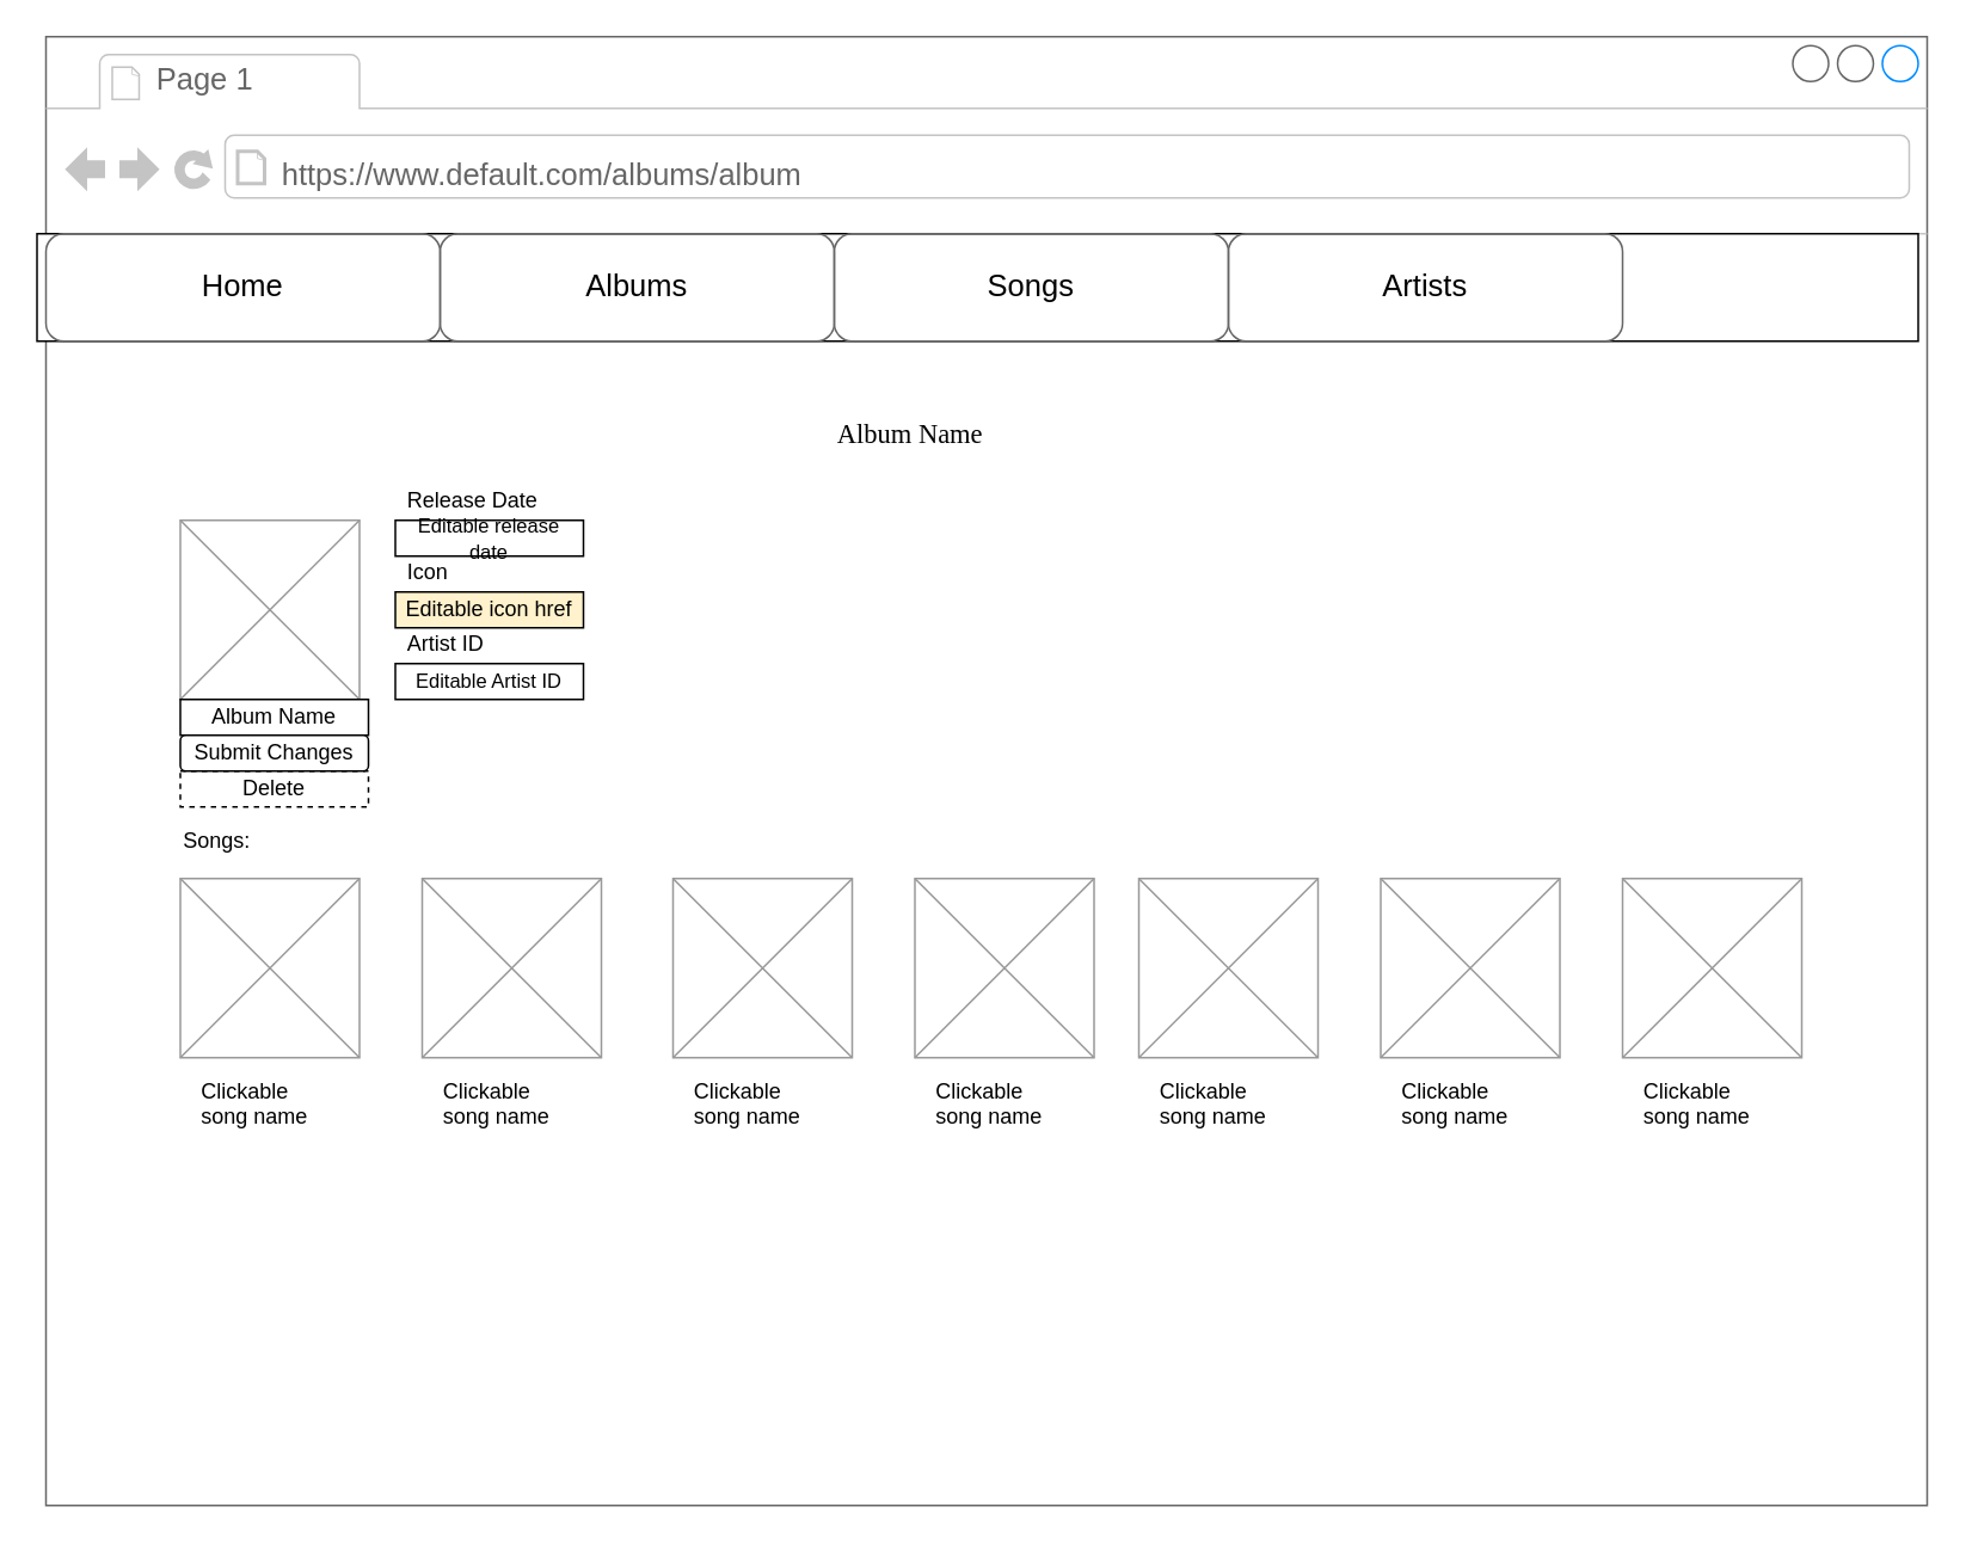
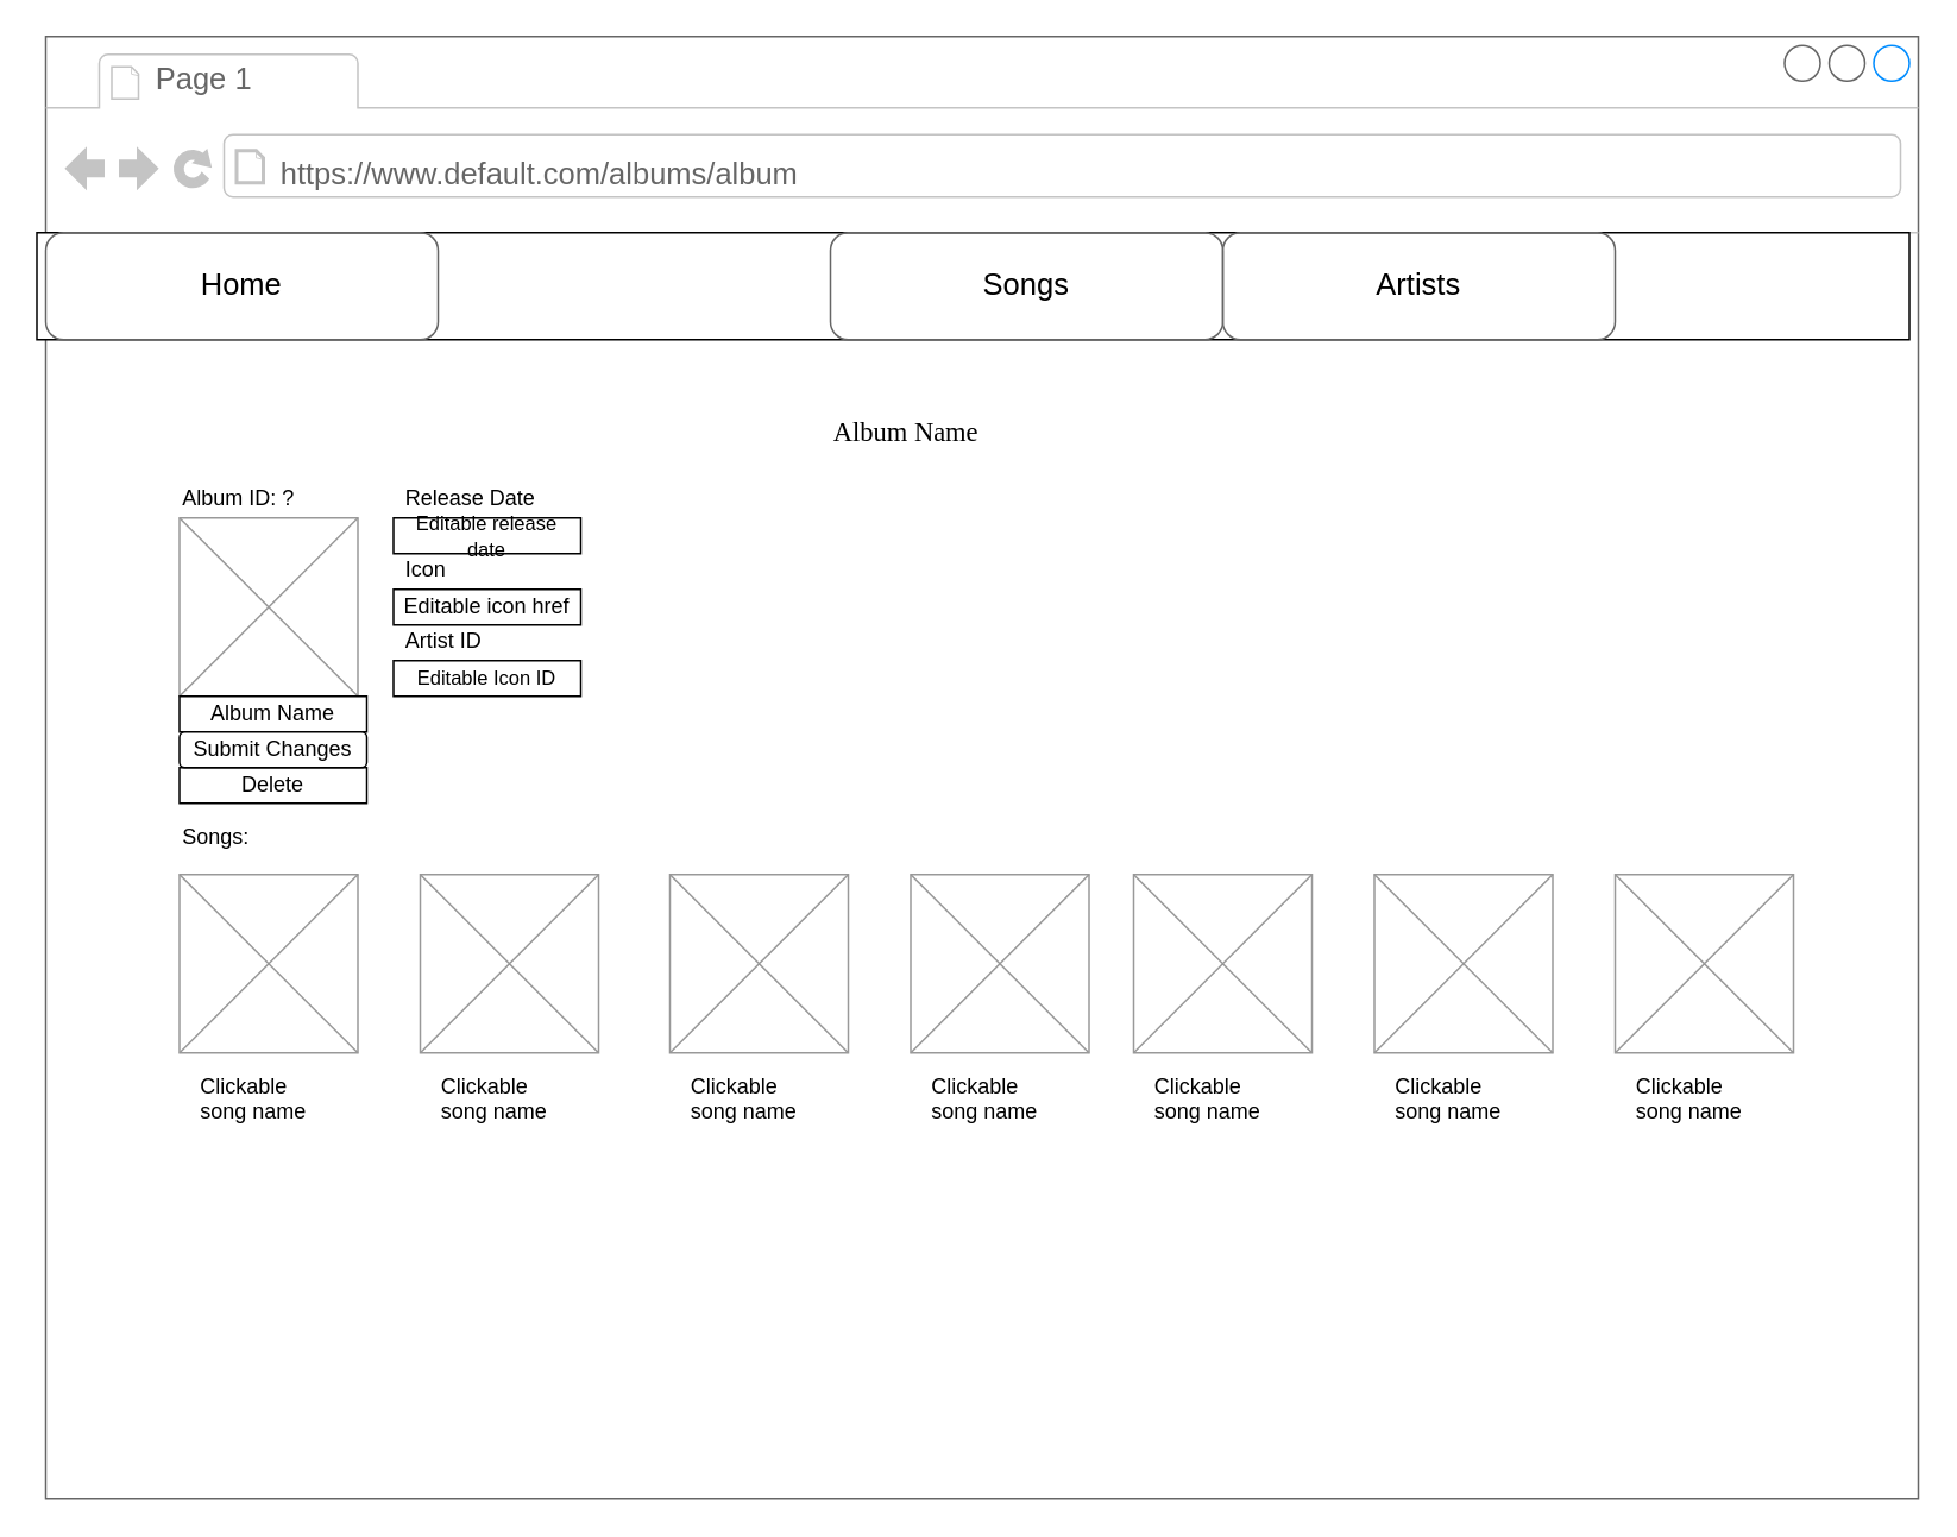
  <mxCell id="0" />
  <mxCell id="1" parent="0" />
  <mxCell id="2" value="" style="strokeWidth=1;shadow=0;dashed=0;align=center;html=1;shape=mxgraph.mockup.containers.browserWindow;rSize=0;strokeColor=#666666;mainText=,;recursiveResize=0;rounded=0;labelBackgroundColor=none;fontFamily=Verdana;fontSize=12" parent="1" vertex="1"><mxGeometry x="25" y="20" width="1050" height="820" as="geometry" /></mxCell>
  <mxCell id="3" value="Page 1" style="strokeWidth=1;shadow=0;dashed=0;align=center;html=1;shape=mxgraph.mockup.containers.anchor;fontSize=17;fontColor=#666666;align=left;" parent="2" vertex="1"><mxGeometry x="60" y="12" width="110" height="26" as="geometry" /></mxCell>
  <mxCell id="4" value="&lt;div&gt;https://www.default.com/albums/album&lt;/div&gt;" style="strokeWidth=1;shadow=0;dashed=0;align=center;html=1;shape=mxgraph.mockup.containers.anchor;rSize=0;fontSize=17;fontColor=#666666;align=left;" parent="2" vertex="1"><mxGeometry x="130" y="60" width="415" height="35" as="geometry" /></mxCell>
  <mxCell id="5" value="Album Name" style="text;html=1;points=[];align=left;verticalAlign=top;spacingTop=-4;fontSize=15;fontFamily=Verdana" parent="2" vertex="1"><mxGeometry x="440" y="210" width="170" height="30" as="geometry" /></mxCell>
  <mxCell id="6" value="" style="rounded=0;whiteSpace=wrap;html=1;" parent="2" vertex="1"><mxGeometry x="-5" y="110" width="1050" height="60" as="geometry" /></mxCell>
  <mxCell id="7" value="&lt;div&gt;Home&lt;/div&gt;" style="strokeWidth=1;shadow=0;dashed=0;align=center;html=1;shape=mxgraph.mockup.buttons.button;strokeColor=#666666;mainText=;buttonStyle=round;fontSize=17;fontStyle=0;fillColor=none;whiteSpace=wrap;rounded=0;labelBackgroundColor=none;" parent="2" vertex="1"><mxGeometry y="110" width="220" height="60" as="geometry" /></mxCell>
- <mxCell id="8" value="Albums" style="strokeWidth=1;shadow=0;dashed=0;align=center;html=1;shape=mxgraph.mockup.buttons.button;strokeColor=#666666;mainText=;buttonStyle=round;fontSize=17;fontStyle=0;fillColor=none;whiteSpace=wrap;rounded=0;labelBackgroundColor=none;" parent="2" vertex="1"><mxGeometry x="220" y="110" width="220" height="60" as="geometry" /></mxCell>
  <mxCell id="9" value="Songs" style="strokeWidth=1;shadow=0;dashed=0;align=center;html=1;shape=mxgraph.mockup.buttons.button;strokeColor=#666666;mainText=;buttonStyle=round;fontSize=17;fontStyle=0;fillColor=none;whiteSpace=wrap;rounded=0;labelBackgroundColor=none;" parent="2" vertex="1"><mxGeometry x="440" y="110" width="220" height="60" as="geometry" /></mxCell>
  <mxCell id="10" value="Artists" style="strokeWidth=1;shadow=0;dashed=0;align=center;html=1;shape=mxgraph.mockup.buttons.button;strokeColor=#666666;mainText=;buttonStyle=round;fontSize=17;fontStyle=0;fillColor=none;whiteSpace=wrap;rounded=0;labelBackgroundColor=none;" parent="2" vertex="1"><mxGeometry x="660" y="110" width="220" height="60" as="geometry" /></mxCell>
  <mxCell id="11" value="" style="verticalLabelPosition=bottom;shadow=0;dashed=0;align=center;html=1;verticalAlign=top;strokeWidth=1;shape=mxgraph.mockup.graphics.simpleIcon;strokeColor=#999999;" parent="2" vertex="1"><mxGeometry x="75" y="270" width="100" height="100" as="geometry" /></mxCell>
  <mxCell id="12" value="" style="verticalLabelPosition=bottom;shadow=0;dashed=0;align=center;html=1;verticalAlign=top;strokeWidth=1;shape=mxgraph.mockup.graphics.simpleIcon;strokeColor=#999999;" parent="2" vertex="1"><mxGeometry x="75" y="470" width="100" height="100" as="geometry" /></mxCell>
  <mxCell id="13" value="Songs:" style="text;spacingTop=-5;whiteSpace=wrap;html=1;align=left;fontSize=12;fontFamily=Helvetica;fillColor=none;strokeColor=none;" parent="2" vertex="1"><mxGeometry x="75" y="440" width="80" height="20" as="geometry" /></mxCell>
  <mxCell id="14" value="Clickable song name" style="text;spacingTop=-5;whiteSpace=wrap;html=1;align=left;fontSize=12;fontFamily=Helvetica;fillColor=none;strokeColor=none;" parent="2" vertex="1"><mxGeometry x="85" y="580" width="80" height="20" as="geometry" /></mxCell>
  <mxCell id="15" value="" style="verticalLabelPosition=bottom;shadow=0;dashed=0;align=center;html=1;verticalAlign=top;strokeWidth=1;shape=mxgraph.mockup.graphics.simpleIcon;strokeColor=#999999;" parent="2" vertex="1"><mxGeometry x="210" y="470" width="100" height="100" as="geometry" /></mxCell>
  <mxCell id="16" value="Clickable song name" style="text;spacingTop=-5;whiteSpace=wrap;html=1;align=left;fontSize=12;fontFamily=Helvetica;fillColor=none;strokeColor=none;" parent="2" vertex="1"><mxGeometry x="220" y="580" width="80" height="20" as="geometry" /></mxCell>
  <mxCell id="17" value="" style="verticalLabelPosition=bottom;shadow=0;dashed=0;align=center;html=1;verticalAlign=top;strokeWidth=1;shape=mxgraph.mockup.graphics.simpleIcon;strokeColor=#999999;" parent="2" vertex="1"><mxGeometry x="350" y="470" width="100" height="100" as="geometry" /></mxCell>
  <mxCell id="18" value="Clickable song name" style="text;spacingTop=-5;whiteSpace=wrap;html=1;align=left;fontSize=12;fontFamily=Helvetica;fillColor=none;strokeColor=none;" parent="2" vertex="1"><mxGeometry x="360" y="580" width="80" height="20" as="geometry" /></mxCell>
  <mxCell id="19" value="" style="verticalLabelPosition=bottom;shadow=0;dashed=0;align=center;html=1;verticalAlign=top;strokeWidth=1;shape=mxgraph.mockup.graphics.simpleIcon;strokeColor=#999999;" parent="2" vertex="1"><mxGeometry x="485" y="470" width="100" height="100" as="geometry" /></mxCell>
  <mxCell id="20" value="Clickable song name" style="text;spacingTop=-5;whiteSpace=wrap;html=1;align=left;fontSize=12;fontFamily=Helvetica;fillColor=none;strokeColor=none;" parent="2" vertex="1"><mxGeometry x="495" y="580" width="80" height="20" as="geometry" /></mxCell>
  <mxCell id="21" value="" style="verticalLabelPosition=bottom;shadow=0;dashed=0;align=center;html=1;verticalAlign=top;strokeWidth=1;shape=mxgraph.mockup.graphics.simpleIcon;strokeColor=#999999;" parent="2" vertex="1"><mxGeometry x="610" y="470" width="100" height="100" as="geometry" /></mxCell>
  <mxCell id="22" value="Clickable song name" style="text;spacingTop=-5;whiteSpace=wrap;html=1;align=left;fontSize=12;fontFamily=Helvetica;fillColor=none;strokeColor=none;" parent="2" vertex="1"><mxGeometry x="620" y="580" width="80" height="20" as="geometry" /></mxCell>
  <mxCell id="23" value="" style="verticalLabelPosition=bottom;shadow=0;dashed=0;align=center;html=1;verticalAlign=top;strokeWidth=1;shape=mxgraph.mockup.graphics.simpleIcon;strokeColor=#999999;" parent="2" vertex="1"><mxGeometry x="745" y="470" width="100" height="100" as="geometry" /></mxCell>
  <mxCell id="24" value="Clickable song name" style="text;spacingTop=-5;whiteSpace=wrap;html=1;align=left;fontSize=12;fontFamily=Helvetica;fillColor=none;strokeColor=none;" parent="2" vertex="1"><mxGeometry x="755" y="580" width="80" height="20" as="geometry" /></mxCell>
  <mxCell id="25" value="" style="verticalLabelPosition=bottom;shadow=0;dashed=0;align=center;html=1;verticalAlign=top;strokeWidth=1;shape=mxgraph.mockup.graphics.simpleIcon;strokeColor=#999999;" parent="2" vertex="1"><mxGeometry x="880" y="470" width="100" height="100" as="geometry" /></mxCell>
  <mxCell id="26" value="Clickable song name" style="text;spacingTop=-5;whiteSpace=wrap;html=1;align=left;fontSize=12;fontFamily=Helvetica;fillColor=none;strokeColor=none;" parent="2" vertex="1"><mxGeometry x="890" y="580" width="80" height="20" as="geometry" /></mxCell>
+ <mxCell id="27" value="Album ID: ?" style="text;spacingTop=-5;whiteSpace=wrap;html=1;align=left;fontSize=12;fontFamily=Helvetica;fillColor=none;strokeColor=none;" vertex="1" parent="2"><mxGeometry x="75" y="250" width="80" height="20" as="geometry" /></mxCell>
  <mxCell id="28" value="Album Name" style="rounded=0;whiteSpace=wrap;html=1;" vertex="1" parent="2"><mxGeometry x="75" y="370" width="105" height="20" as="geometry" /></mxCell>
- <mxCell id="29" value="Delete" style="rounded=0;whiteSpace=wrap;html=1;dashed=1;" vertex="1" parent="2"><mxGeometry x="75" y="410" width="105" height="20" as="geometry" /></mxCell>
+ <mxCell id="29" value="Delete" style="rounded=0;whiteSpace=wrap;html=1;" vertex="1" parent="2"><mxGeometry x="75" y="410" width="105" height="20" as="geometry" /></mxCell>
  <mxCell id="30" value="Submit Changes" style="whiteSpace=wrap;html=1;rounded=1;" vertex="1" parent="2"><mxGeometry x="75" y="390" width="105" height="20" as="geometry" /></mxCell>
  <mxCell id="31" value="Release Date" style="text;spacingTop=-5;whiteSpace=wrap;html=1;align=left;fontSize=12;fontFamily=Helvetica;fillColor=none;strokeColor=none;" vertex="1" parent="2"><mxGeometry x="200" y="250" width="80" height="20" as="geometry" /></mxCell>
  <mxCell id="32" value="&lt;font style=&quot;font-size: 11px;&quot;&gt;Editable release date&lt;/font&gt;" style="rounded=0;whiteSpace=wrap;html=1;" vertex="1" parent="2"><mxGeometry x="195" y="270" width="105" height="20" as="geometry" /></mxCell>
  <mxCell id="33" value="Icon" style="text;spacingTop=-5;whiteSpace=wrap;html=1;align=left;fontSize=12;fontFamily=Helvetica;fillColor=none;strokeColor=none;" vertex="1" parent="2"><mxGeometry x="200" y="290" width="80" height="20" as="geometry" /></mxCell>
- <mxCell id="34" value="Editable icon href" style="rounded=0;whiteSpace=wrap;html=1;fillColor=#fff2cc;" vertex="1" parent="2"><mxGeometry x="195" y="310" width="105" height="20" as="geometry" /></mxCell>
+ <mxCell id="34" value="Editable icon href" style="rounded=0;whiteSpace=wrap;html=1;" vertex="1" parent="2"><mxGeometry x="195" y="310" width="105" height="20" as="geometry" /></mxCell>
  <mxCell id="35" value="Artist ID" style="text;spacingTop=-5;whiteSpace=wrap;html=1;align=left;fontSize=12;fontFamily=Helvetica;fillColor=none;strokeColor=none;" vertex="1" parent="2"><mxGeometry x="200" y="330" width="80" height="20" as="geometry" /></mxCell>
- <mxCell id="36" value="&lt;font style=&quot;font-size: 11px;&quot;&gt;Editable Artist ID&lt;br&gt;&lt;/font&gt;" style="rounded=0;whiteSpace=wrap;html=1;" vertex="1" parent="2"><mxGeometry x="195" y="350" width="105" height="20" as="geometry" /></mxCell>
+ <mxCell id="36" value="&lt;font style=&quot;font-size: 11px;&quot;&gt;Editable Icon ID&lt;br&gt;&lt;/font&gt;" style="rounded=0;whiteSpace=wrap;html=1;" vertex="1" parent="2"><mxGeometry x="195" y="350" width="105" height="20" as="geometry" /></mxCell>
